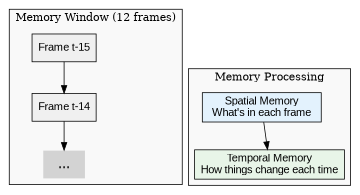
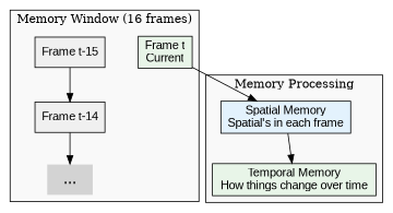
  digraph {
    rankdir=TD
    node [fillcolor="#f0f0f0" fontname=Arial shape=box style=filled]
    n1 [label="Frame t-15"]
    n2 [label="Frame t-14"]
    n3 [fontsize=20 label="..." shape=none fillcolor=""]
-   n5 [fillcolor="#e3f2fd" label="Spatial Memory\nWhat's in each frame"]
-   n6 [fillcolor="#e8f5e8" label="Temporal Memory\nHow things change each time"]
+   n4 [fillcolor="#e8f5e8" label="Frame t\nCurrent"]
+   n5 [fillcolor="#e3f2fd" label="Spatial Memory\nSpatial's in each frame"]
+   n6 [fillcolor="#e8f5e8" label="Temporal Memory\nHow things change over time"]
    subgraph cluster_1 {
      fillcolor="#f9f9f9"
-     label="Memory Window (12 frames)"
+     label="Memory Window (16 frames)"
      style=filled
      n1
      n2
      n3
+     n4
    }
    subgraph cluster_2 {
      fillcolor="#f9f9f9"
      label="Memory Processing"
      style=filled
      n5
      n6
    }
    n1 -> n2
    n2 -> n3
+   n4 -> n5
    n5 -> n6
  }
